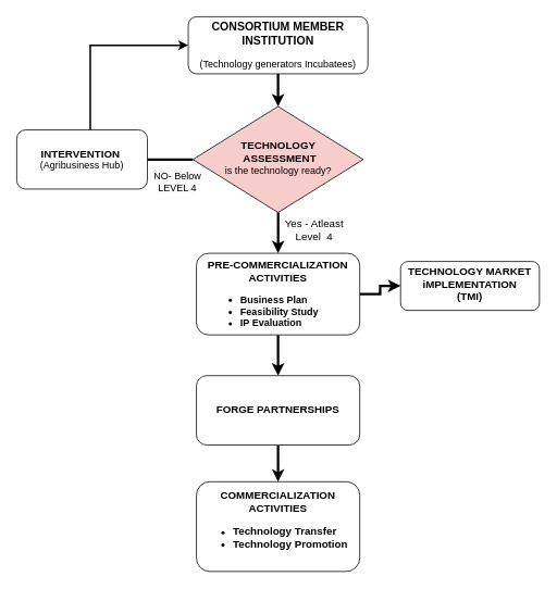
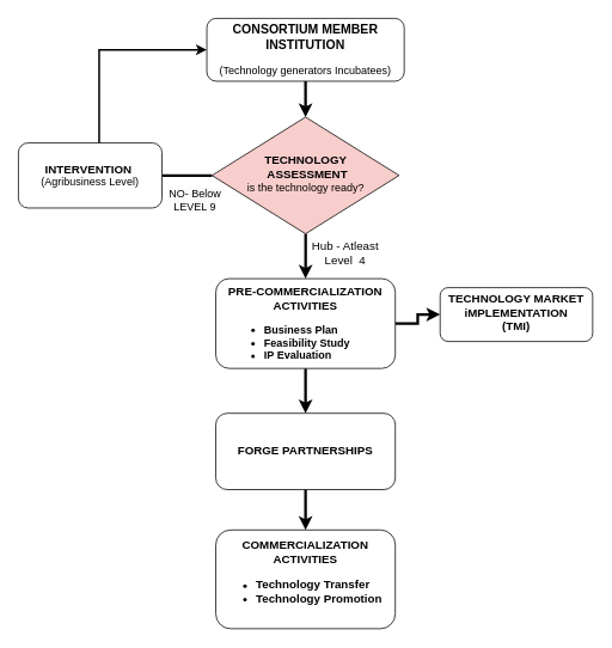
  <mxCell id="0" />
  <mxCell id="1" parent="0" />
  <mxCell id="2" style="edgeStyle=orthogonalEdgeStyle;rounded=0;orthogonalLoop=1;jettySize=auto;html=1;entryX=0.5;entryY=0;entryDx=0;entryDy=0;strokeWidth=3;" edge="1" parent="1" source="3" target="6"><mxGeometry relative="1" as="geometry" /></mxCell>
  <mxCell id="3" value="&lt;font style=&quot;font-size: 14px;&quot;&gt;&lt;b&gt;CONSORTIUM MEMBER INSTITUTION&lt;/b&gt;&lt;/font&gt;&lt;br&gt;&lt;br&gt;(Technology generators Incubatees)" style="rounded=1;whiteSpace=wrap;html=1;fontSize=12;glass=0;strokeWidth=1;shadow=0;" parent="1" vertex="1"><mxGeometry x="230" y="20" width="220" height="70" as="geometry" /></mxCell>
  <mxCell id="4" value="" style="edgeStyle=orthogonalEdgeStyle;rounded=0;orthogonalLoop=1;jettySize=auto;html=1;strokeWidth=3;" edge="1" parent="1" source="6" target="12"><mxGeometry relative="1" as="geometry" /></mxCell>
  <mxCell id="5" style="edgeStyle=orthogonalEdgeStyle;rounded=0;orthogonalLoop=1;jettySize=auto;html=1;entryX=1;entryY=0.5;entryDx=0;entryDy=0;strokeWidth=3;endArrow=none;" edge="1" parent="1" source="6" target="8"><mxGeometry relative="1" as="geometry" /></mxCell>
  <mxCell id="6" value="&lt;b style=&quot;font-size: 13px;&quot;&gt;TECHNOLOGY&lt;br&gt;&amp;nbsp;ASSESSMENT&lt;/b&gt;&lt;br&gt;is the technology ready?" style="rhombus;whiteSpace=wrap;html=1;shadow=0;fontFamily=Helvetica;fontSize=12;align=center;strokeWidth=1;spacing=6;spacingTop=-4;fillColor=#f8cecc;" parent="1" vertex="1"><mxGeometry x="235.75" y="130" width="208.5" height="130" as="geometry" /></mxCell>
  <mxCell id="7" style="edgeStyle=orthogonalEdgeStyle;rounded=0;orthogonalLoop=1;jettySize=auto;html=1;entryX=0;entryY=0.5;entryDx=0;entryDy=0;strokeWidth=2;" parent="1" edge="1" target="3"><mxGeometry relative="1" as="geometry"><mxPoint x="165" y="55" as="targetPoint" /><Array as="points"><mxPoint x="110" y="169" /><mxPoint x="110" y="55" /></Array><mxPoint x="55" y="168.75" as="sourcePoint" /></mxGeometry></mxCell>
- <mxCell id="8" value="&lt;b&gt;&lt;font style=&quot;font-size: 13px;&quot;&gt;INTERVENTION&lt;/font&gt;&lt;/b&gt;&amp;nbsp;&lt;br&gt;(Agribusiness Hub)" style="rounded=1;whiteSpace=wrap;html=1;fontSize=12;glass=0;strokeWidth=1;shadow=0;" parent="1" vertex="1"><mxGeometry x="20" y="158.75" width="160" height="72.5" as="geometry" /></mxCell>
- <mxCell id="9" value="&lt;font style=&quot;font-size: 13px;&quot;&gt;Yes - Atleast &lt;br&gt;Level&amp;nbsp; 4&lt;/font&gt;" style="text;html=1;strokeColor=none;fillColor=none;align=center;verticalAlign=middle;whiteSpace=wrap;rounded=0;" parent="1" vertex="1"><mxGeometry x="322" y="256" width="125" height="50" as="geometry" /></mxCell>
+ <mxCell id="8" value="&lt;b&gt;&lt;font style=&quot;font-size: 13px;&quot;&gt;INTERVENTION&lt;/font&gt;&lt;/b&gt;&amp;nbsp;&lt;br&gt;(Agribusiness Level)" style="rounded=1;whiteSpace=wrap;html=1;fontSize=12;glass=0;strokeWidth=1;shadow=0;" parent="1" vertex="1"><mxGeometry x="20" y="158.75" width="160" height="72.5" as="geometry" /></mxCell>
+ <mxCell id="9" value="&lt;font style=&quot;font-size: 13px;&quot;&gt;Hub - Atleast &lt;br&gt;Level&amp;nbsp; 4&lt;/font&gt;" style="text;html=1;strokeColor=none;fillColor=none;align=center;verticalAlign=middle;whiteSpace=wrap;rounded=0;" parent="1" vertex="1"><mxGeometry x="322" y="256" width="125" height="50" as="geometry" /></mxCell>
  <mxCell id="10" value="" style="edgeStyle=orthogonalEdgeStyle;rounded=0;orthogonalLoop=1;jettySize=auto;html=1;strokeWidth=3;" edge="1" parent="1" source="12" target="14"><mxGeometry relative="1" as="geometry" /></mxCell>
  <mxCell id="11" value="" style="edgeStyle=orthogonalEdgeStyle;rounded=0;orthogonalLoop=1;jettySize=auto;html=1;strokeWidth=3;" edge="1" parent="1" source="12" target="15"><mxGeometry relative="1" as="geometry" /></mxCell>
  <mxCell id="12" value="&lt;font style=&quot;font-size: 13px;&quot;&gt;&lt;br style=&quot;border-color: var(--border-color);&quot;&gt;&lt;b style=&quot;border-color: var(--border-color);&quot;&gt;PRE-COMMERCIALIZATION&lt;br style=&quot;border-color: var(--border-color);&quot;&gt;ACTIVITIES&lt;/b&gt;&lt;/font&gt;&lt;br style=&quot;border-color: var(--border-color);&quot;&gt;&lt;div style=&quot;border-color: var(--border-color); text-align: left;&quot;&gt;&lt;ul style=&quot;border-color: var(--border-color);&quot;&gt;&lt;li style=&quot;border-color: var(--border-color);&quot;&gt;&lt;b style=&quot;border-color: var(--border-color);&quot;&gt;Business Plan&lt;/b&gt;&lt;/li&gt;&lt;li style=&quot;border-color: var(--border-color);&quot;&gt;&lt;b style=&quot;border-color: var(--border-color);&quot;&gt;Feasibility Study&lt;/b&gt;&lt;/li&gt;&lt;li style=&quot;border-color: var(--border-color);&quot;&gt;&lt;b style=&quot;border-color: var(--border-color);&quot;&gt;IP Evaluation&lt;/b&gt;&lt;/li&gt;&lt;/ul&gt;&lt;/div&gt;" style="rounded=1;whiteSpace=wrap;html=1;shadow=0;strokeWidth=1;spacing=6;spacingTop=-4;" vertex="1" parent="1"><mxGeometry x="240" y="310" width="200" height="100" as="geometry" /></mxCell>
  <mxCell id="13" value="" style="edgeStyle=orthogonalEdgeStyle;rounded=0;orthogonalLoop=1;jettySize=auto;html=1;strokeWidth=3;" edge="1" parent="1" source="14" target="16"><mxGeometry relative="1" as="geometry" /></mxCell>
  <mxCell id="14" value="&lt;b&gt;&lt;font style=&quot;font-size: 13px;&quot;&gt;FORGE PARTNERSHIPS&lt;/font&gt;&lt;/b&gt;" style="rounded=1;whiteSpace=wrap;html=1;shadow=0;strokeWidth=1;spacing=6;spacingTop=-4;" vertex="1" parent="1"><mxGeometry x="240" y="460" width="200" height="85" as="geometry" /></mxCell>
  <mxCell id="15" value="&lt;b style=&quot;font-size: 13px;&quot;&gt;TECHNOLOGY MARKET iMPLEMENTATION&lt;br&gt;(TMI)&lt;/b&gt;" style="rounded=1;whiteSpace=wrap;html=1;shadow=0;strokeWidth=1;spacing=6;spacingTop=-4;" vertex="1" parent="1"><mxGeometry x="490" y="320" width="170" height="60" as="geometry" /></mxCell>
  <mxCell id="16" value="&lt;font style=&quot;&quot;&gt;&lt;span style=&quot;font-size: 13px;&quot;&gt;&lt;b&gt;COMMERCIALIZATION ACTIVITIES&lt;/b&gt;&lt;/span&gt;&lt;br&gt;&lt;div style=&quot;text-align: left;&quot;&gt;&lt;ul&gt;&lt;li&gt;&lt;span style=&quot;font-size: 13px;&quot;&gt;&lt;b&gt;Technology Transfer&lt;/b&gt;&lt;/span&gt;&lt;/li&gt;&lt;li&gt;&lt;span style=&quot;font-size: 13px;&quot;&gt;&lt;b&gt;Technology Promotion&lt;/b&gt;&lt;/span&gt;&lt;/li&gt;&lt;/ul&gt;&lt;/div&gt;&lt;/font&gt;" style="rounded=1;whiteSpace=wrap;html=1;shadow=0;strokeWidth=1;spacing=6;spacingTop=-4;" vertex="1" parent="1"><mxGeometry x="240" y="590" width="200" height="110" as="geometry" /></mxCell>
- <mxCell id="17" value="&lt;span style=&quot;color: rgb(0, 0, 0); font-family: Helvetica; font-size: 12px; font-style: normal; font-variant-ligatures: normal; font-variant-caps: normal; font-weight: 400; letter-spacing: normal; orphans: 2; text-indent: 0px; text-transform: none; widows: 2; word-spacing: 0px; -webkit-text-stroke-width: 0px; background-color: rgb(251, 251, 251); text-decoration-thickness: initial; text-decoration-style: initial; text-decoration-color: initial; float: none; display: inline !important;&quot;&gt;NO- Below&lt;/span&gt;&lt;br style=&quot;border-color: var(--border-color); color: rgb(0, 0, 0); font-family: Helvetica; font-size: 12px; font-style: normal; font-variant-ligatures: normal; font-variant-caps: normal; font-weight: 400; letter-spacing: normal; orphans: 2; text-indent: 0px; text-transform: none; widows: 2; word-spacing: 0px; -webkit-text-stroke-width: 0px; background-color: rgb(251, 251, 251); text-decoration-thickness: initial; text-decoration-style: initial; text-decoration-color: initial;&quot;&gt;&lt;span style=&quot;color: rgb(0, 0, 0); font-family: Helvetica; font-size: 12px; font-style: normal; font-variant-ligatures: normal; font-variant-caps: normal; font-weight: 400; letter-spacing: normal; orphans: 2; text-indent: 0px; text-transform: none; widows: 2; word-spacing: 0px; -webkit-text-stroke-width: 0px; background-color: rgb(251, 251, 251); text-decoration-thickness: initial; text-decoration-style: initial; text-decoration-color: initial; float: none; display: inline !important;&quot;&gt;LEVEL 4&lt;/span&gt;" style="text;whiteSpace=wrap;html=1;align=center;" vertex="1" parent="1"><mxGeometry x="172" y="202" width="90" height="50" as="geometry" /></mxCell>
+ <mxCell id="17" value="&lt;span style=&quot;color: rgb(0, 0, 0); font-family: Helvetica; font-size: 12px; font-style: normal; font-variant-ligatures: normal; font-variant-caps: normal; font-weight: 400; letter-spacing: normal; orphans: 2; text-indent: 0px; text-transform: none; widows: 2; word-spacing: 0px; -webkit-text-stroke-width: 0px; background-color: rgb(251, 251, 251); text-decoration-thickness: initial; text-decoration-style: initial; text-decoration-color: initial; float: none; display: inline !important;&quot;&gt;NO- Below&lt;/span&gt;&lt;br style=&quot;border-color: var(--border-color); color: rgb(0, 0, 0); font-family: Helvetica; font-size: 12px; font-style: normal; font-variant-ligatures: normal; font-variant-caps: normal; font-weight: 400; letter-spacing: normal; orphans: 2; text-indent: 0px; text-transform: none; widows: 2; word-spacing: 0px; -webkit-text-stroke-width: 0px; background-color: rgb(251, 251, 251); text-decoration-thickness: initial; text-decoration-style: initial; text-decoration-color: initial;&quot;&gt;&lt;span style=&quot;color: rgb(0, 0, 0); font-family: Helvetica; font-size: 12px; font-style: normal; font-variant-ligatures: normal; font-variant-caps: normal; font-weight: 400; letter-spacing: normal; orphans: 2; text-indent: 0px; text-transform: none; widows: 2; word-spacing: 0px; -webkit-text-stroke-width: 0px; background-color: rgb(251, 251, 251); text-decoration-thickness: initial; text-decoration-style: initial; text-decoration-color: initial; float: none; display: inline !important;&quot;&gt;LEVEL 9&lt;/span&gt;" style="text;whiteSpace=wrap;html=1;align=center;" vertex="1" parent="1"><mxGeometry x="172" y="202" width="90" height="50" as="geometry" /></mxCell>
